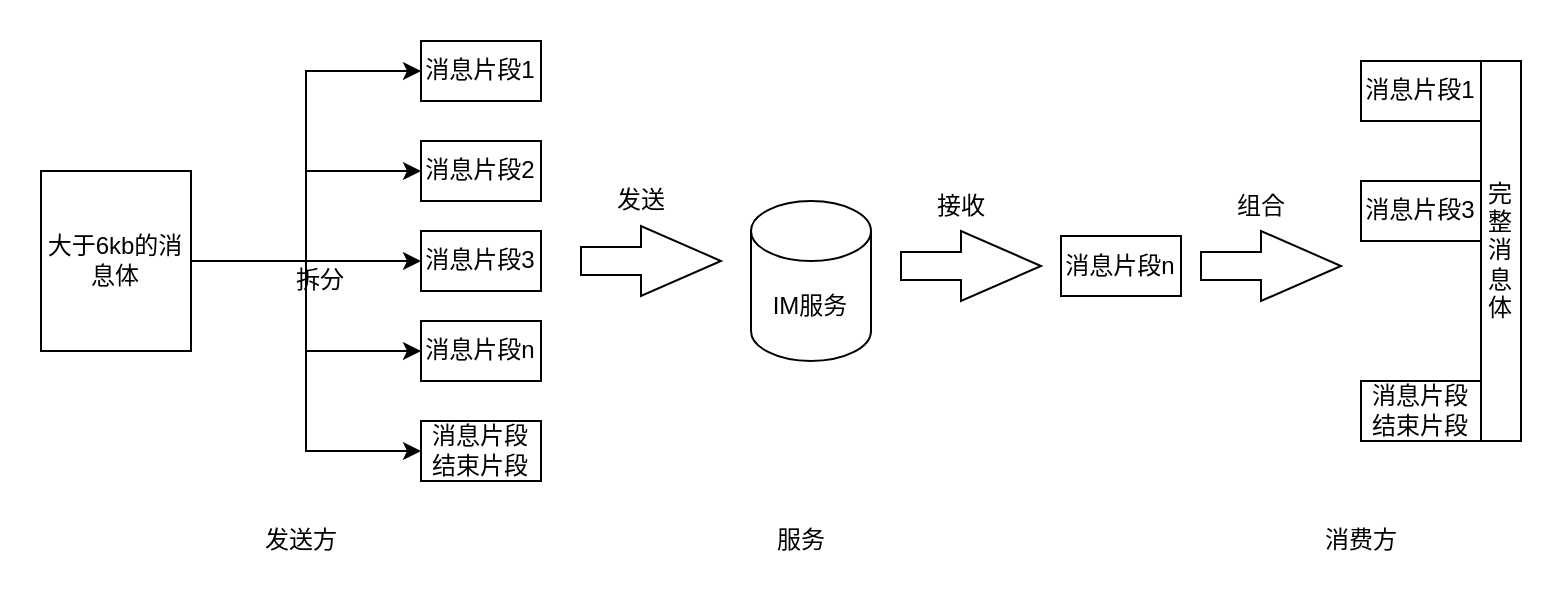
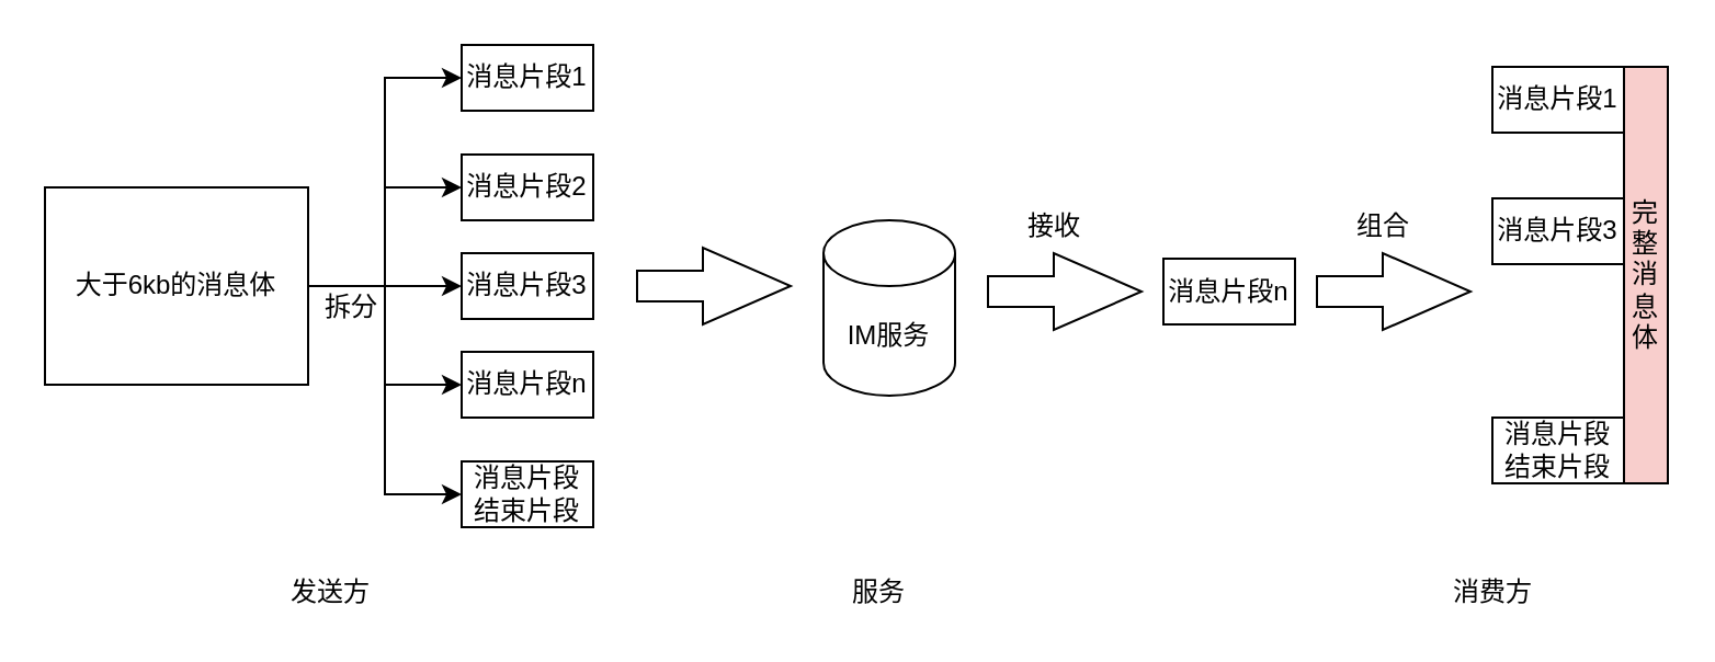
  <mxCell id="0" />
  <mxCell id="1" parent="0" />
  <mxCell id="2" style="edgeStyle=orthogonalEdgeStyle;rounded=0;orthogonalLoop=1;jettySize=auto;html=1;entryX=0;entryY=0.5;entryDx=0;entryDy=0;" edge="1" parent="1" source="7" target="8"><mxGeometry relative="1" as="geometry" /></mxCell>
  <mxCell id="3" style="edgeStyle=orthogonalEdgeStyle;rounded=0;orthogonalLoop=1;jettySize=auto;html=1;entryX=0;entryY=0.5;entryDx=0;entryDy=0;" edge="1" parent="1" source="7" target="9"><mxGeometry relative="1" as="geometry" /></mxCell>
  <mxCell id="4" style="edgeStyle=orthogonalEdgeStyle;rounded=0;orthogonalLoop=1;jettySize=auto;html=1;entryX=0;entryY=0.5;entryDx=0;entryDy=0;" edge="1" parent="1" source="7" target="10"><mxGeometry relative="1" as="geometry" /></mxCell>
  <mxCell id="5" style="edgeStyle=orthogonalEdgeStyle;rounded=0;orthogonalLoop=1;jettySize=auto;html=1;entryX=0;entryY=0.5;entryDx=0;entryDy=0;" edge="1" parent="1" source="7" target="11"><mxGeometry relative="1" as="geometry" /></mxCell>
  <mxCell id="6" style="edgeStyle=orthogonalEdgeStyle;rounded=0;orthogonalLoop=1;jettySize=auto;html=1;entryX=0;entryY=0.5;entryDx=0;entryDy=0;" edge="1" parent="1" source="7" target="12"><mxGeometry relative="1" as="geometry" /></mxCell>
- <mxCell id="7" value="大于6kb的消息体" style="rounded=0;whiteSpace=wrap;html=1;" vertex="1" parent="1"><mxGeometry x="20" y="85" width="75" height="90" as="geometry" /></mxCell>
+ <mxCell id="7" value="大于6kb的消息体" style="rounded=0;whiteSpace=wrap;html=1;" vertex="1" parent="1"><mxGeometry x="20" y="85" width="120" height="90" as="geometry" /></mxCell>
  <mxCell id="8" value="消息片段1" style="rounded=0;whiteSpace=wrap;html=1;" vertex="1" parent="1"><mxGeometry x="210" y="20" width="60" height="30" as="geometry" /></mxCell>
  <mxCell id="9" value="消息片段2" style="rounded=0;whiteSpace=wrap;html=1;" vertex="1" parent="1"><mxGeometry x="210" y="70" width="60" height="30" as="geometry" /></mxCell>
  <mxCell id="10" value="消息片段3" style="rounded=0;whiteSpace=wrap;html=1;" vertex="1" parent="1"><mxGeometry x="210" y="115" width="60" height="30" as="geometry" /></mxCell>
  <mxCell id="11" value="消息片段n" style="rounded=0;whiteSpace=wrap;html=1;" vertex="1" parent="1"><mxGeometry x="210" y="160" width="60" height="30" as="geometry" /></mxCell>
  <mxCell id="12" value="消息片段&lt;br&gt;结束片段" style="rounded=0;whiteSpace=wrap;html=1;" vertex="1" parent="1"><mxGeometry x="210" y="210" width="60" height="30" as="geometry" /></mxCell>
  <mxCell id="13" value="拆分" style="text;html=1;strokeColor=none;fillColor=none;align=center;verticalAlign=middle;whiteSpace=wrap;rounded=0;" vertex="1" parent="1"><mxGeometry x="140" y="130" width="40" height="20" as="geometry" /></mxCell>
  <mxCell id="14" value="IM服务" style="shape=cylinder3;whiteSpace=wrap;html=1;boundedLbl=1;backgroundOutline=1;size=15;" vertex="1" parent="1"><mxGeometry x="375" y="100" width="60" height="80" as="geometry" /></mxCell>
  <mxCell id="15" value="" style="html=1;shadow=0;dashed=0;align=center;verticalAlign=middle;shape=mxgraph.arrows2.arrow;dy=0.6;dx=40;notch=0;" vertex="1" parent="1"><mxGeometry x="290" y="112.5" width="70" height="35" as="geometry" /></mxCell>
- <mxCell id="16" value="发送" style="text;html=1;align=center;verticalAlign=middle;resizable=0;points=[];autosize=1;strokeColor=none;" vertex="1" parent="1"><mxGeometry x="300" y="90" width="40" height="20" as="geometry" /></mxCell>
  <mxCell id="17" value="" style="html=1;shadow=0;dashed=0;align=center;verticalAlign=middle;shape=mxgraph.arrows2.arrow;dy=0.6;dx=40;notch=0;" vertex="1" parent="1"><mxGeometry x="450" y="115" width="70" height="35" as="geometry" /></mxCell>
  <mxCell id="18" value="接收" style="text;html=1;align=center;verticalAlign=middle;resizable=0;points=[];autosize=1;strokeColor=none;" vertex="1" parent="1"><mxGeometry x="460" y="92.5" width="40" height="20" as="geometry" /></mxCell>
- <mxCell id="19" value="完整消息体" style="rounded=0;whiteSpace=wrap;html=1;" vertex="1" parent="1"><mxGeometry x="740" y="30" width="20" height="190" as="geometry" /></mxCell>
+ <mxCell id="19" value="完整消息体" style="rounded=0;whiteSpace=wrap;html=1;fillColor=#f8cecc;" vertex="1" parent="1"><mxGeometry x="740" y="30" width="20" height="190" as="geometry" /></mxCell>
  <mxCell id="20" value="消息片段1" style="rounded=0;whiteSpace=wrap;html=1;" vertex="1" parent="1"><mxGeometry x="680" y="30" width="60" height="30" as="geometry" /></mxCell>
  <mxCell id="21" value="消息片段3" style="rounded=0;whiteSpace=wrap;html=1;" vertex="1" parent="1"><mxGeometry x="680" y="90" width="60" height="30" as="geometry" /></mxCell>
  <mxCell id="22" value="消息片段&lt;br&gt;结束片段" style="rounded=0;whiteSpace=wrap;html=1;" vertex="1" parent="1"><mxGeometry x="680" y="190" width="60" height="30" as="geometry" /></mxCell>
  <mxCell id="23" value="消息片段n" style="rounded=0;whiteSpace=wrap;html=1;" vertex="1" parent="1"><mxGeometry x="530" y="117.5" width="60" height="30" as="geometry" /></mxCell>
  <mxCell id="24" value="发送方" style="text;html=1;align=center;verticalAlign=middle;resizable=0;points=[];autosize=1;strokeColor=none;" vertex="1" parent="1"><mxGeometry x="125" y="260" width="50" height="20" as="geometry" /></mxCell>
  <mxCell id="25" value="消费方" style="text;html=1;align=center;verticalAlign=middle;resizable=0;points=[];autosize=1;strokeColor=none;" vertex="1" parent="1"><mxGeometry x="655" y="260" width="50" height="20" as="geometry" /></mxCell>
  <mxCell id="26" value="服务" style="text;html=1;align=center;verticalAlign=middle;resizable=0;points=[];autosize=1;strokeColor=none;" vertex="1" parent="1"><mxGeometry x="380" y="260" width="40" height="20" as="geometry" /></mxCell>
  <mxCell id="27" value="" style="html=1;shadow=0;dashed=0;align=center;verticalAlign=middle;shape=mxgraph.arrows2.arrow;dy=0.6;dx=40;notch=0;" vertex="1" parent="1"><mxGeometry x="600" y="115" width="70" height="35" as="geometry" /></mxCell>
  <mxCell id="28" value="组合" style="text;html=1;align=center;verticalAlign=middle;resizable=0;points=[];autosize=1;strokeColor=none;" vertex="1" parent="1"><mxGeometry x="610" y="92.5" width="40" height="20" as="geometry" /></mxCell>
